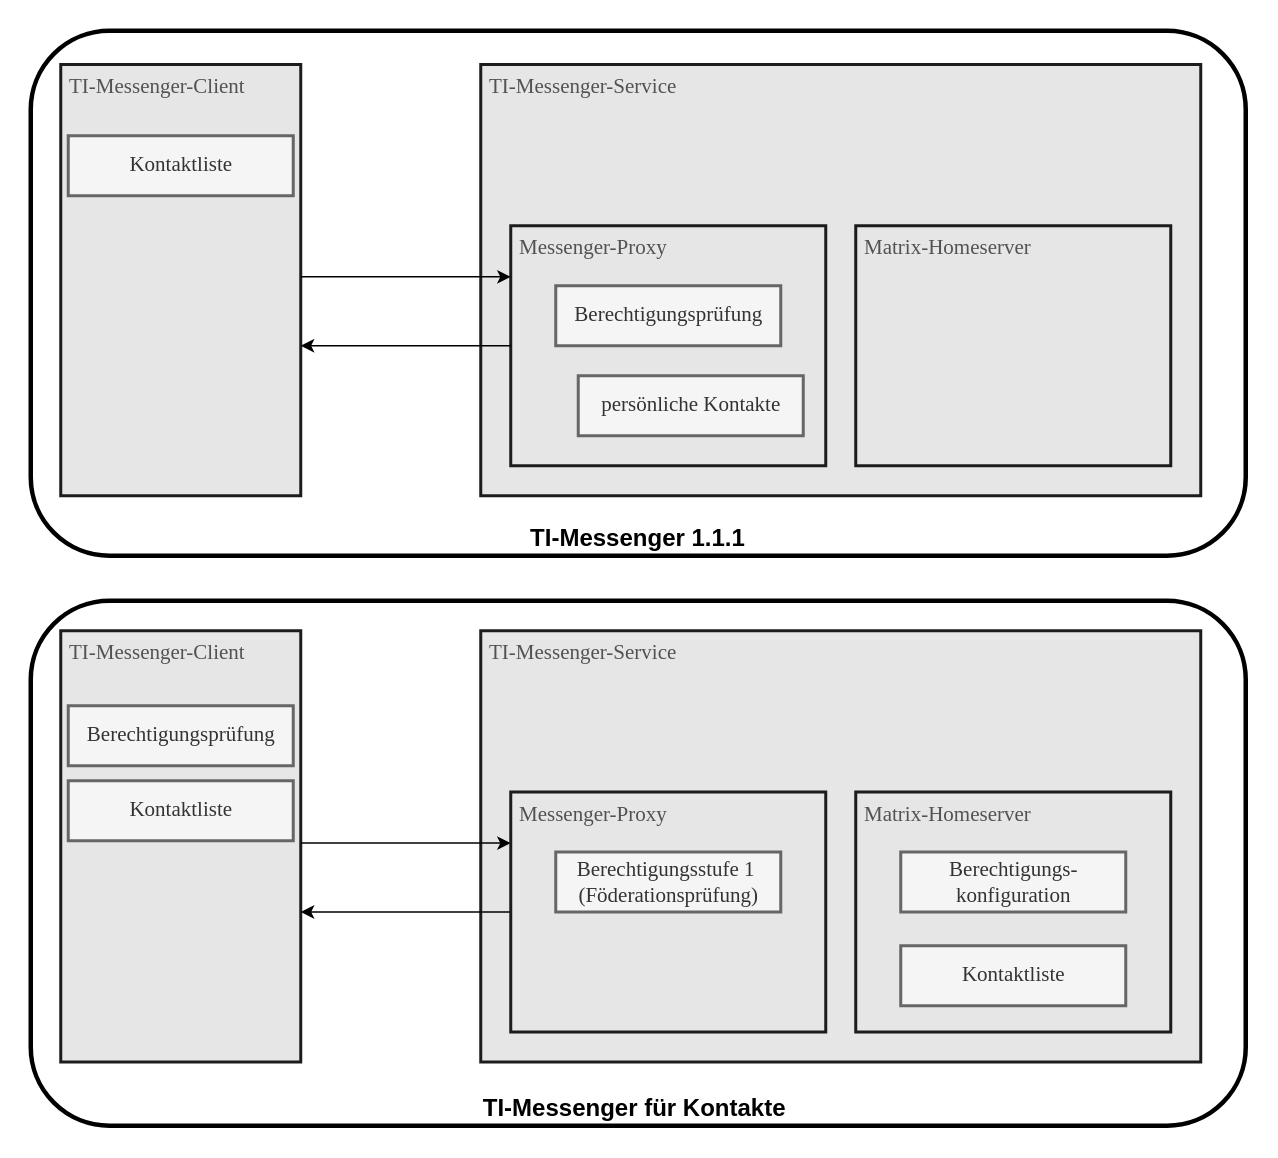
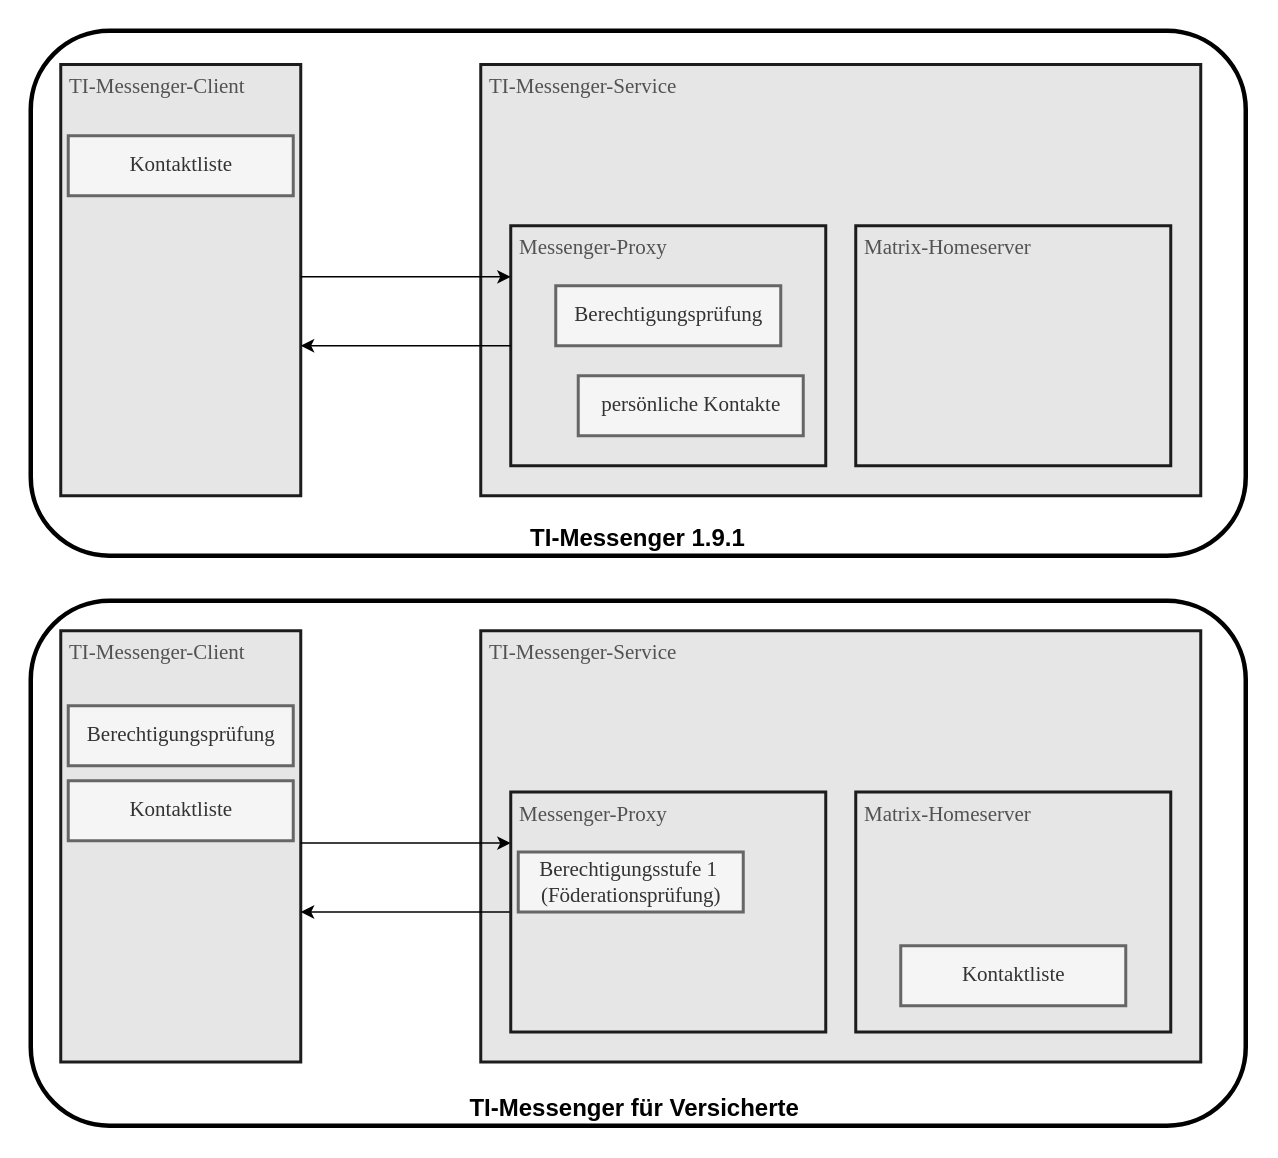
  <mxCell id="0" />
  <mxCell id="1" parent="0" />
- <mxCell id="2" value="TI-Messenger für Kontakte&amp;nbsp;" style="rounded=1;whiteSpace=wrap;html=1;fillColor=none;verticalAlign=bottom;fontSize=16;fontStyle=1;strokeWidth=3;" parent="1" vertex="1"><mxGeometry x="20" y="400" width="810" height="350" as="geometry" /></mxCell>
- <mxCell id="3" value="&lt;b&gt;&lt;font style=&quot;font-size: 16px;&quot;&gt;TI-Messenger 1.1.1&lt;/font&gt;&lt;/b&gt;" style="rounded=1;whiteSpace=wrap;html=1;fillColor=none;verticalAlign=bottom;strokeWidth=3;" parent="1" vertex="1"><mxGeometry x="20" y="20" width="810" height="350" as="geometry" /></mxCell>
+ <mxCell id="2" value="TI-Messenger für Versicherte&amp;nbsp;" style="rounded=1;whiteSpace=wrap;html=1;fillColor=none;verticalAlign=bottom;fontSize=16;fontStyle=1;strokeWidth=3;" parent="1" vertex="1"><mxGeometry x="20" y="400" width="810" height="350" as="geometry" /></mxCell>
+ <mxCell id="3" value="&lt;b&gt;&lt;font style=&quot;font-size: 16px;&quot;&gt;TI-Messenger 1.9.1&lt;/font&gt;&lt;/b&gt;" style="rounded=1;whiteSpace=wrap;html=1;fillColor=none;verticalAlign=bottom;strokeWidth=3;" parent="1" vertex="1"><mxGeometry x="20" y="20" width="810" height="350" as="geometry" /></mxCell>
  <mxCell id="4" value="TI-Messenger-Service" style="html=1;strokeColor=#1C1C1C;fillColor=#E6E6E6;fontFamily=Tahoma;fontSize=14;fontColor=#525252;align=left;verticalAlign=top;spacingLeft=4;strokeWidth=2;" parent="1" vertex="1"><mxGeometry x="320" y="42.5" width="480" height="287.5" as="geometry" /></mxCell>
  <mxCell id="5" value="Matrix-Homeserver" style="html=1;strokeColor=#1C1C1C;fillColor=#E6E6E6;fontFamily=Tahoma;fontSize=14;fontColor=#525252;align=left;verticalAlign=top;spacingLeft=4;strokeWidth=2;" parent="1" vertex="1"><mxGeometry x="570" y="150" width="210" height="160" as="geometry" /></mxCell>
  <mxCell id="6" value="TI-Messenger-Client" style="html=1;strokeColor=#1C1C1C;fillColor=#E6E6E6;fontFamily=Tahoma;fontSize=14;fontColor=#525252;align=left;verticalAlign=top;spacingLeft=4;strokeWidth=2;" parent="1" vertex="1"><mxGeometry x="40" y="42.5" width="160" height="287.5" as="geometry" /></mxCell>
  <mxCell id="7" value="" style="group" parent="1" vertex="1" connectable="0"><mxGeometry x="340" y="150" width="210" height="160" as="geometry" /></mxCell>
  <mxCell id="8" value="Messenger-Proxy" style="html=1;strokeColor=#1C1C1C;fillColor=#E6E6E6;fontFamily=Tahoma;fontSize=14;fontColor=#525252;align=left;verticalAlign=top;spacingLeft=4;strokeWidth=2;" parent="7" vertex="1"><mxGeometry width="210" height="160" as="geometry" /></mxCell>
  <mxCell id="9" value="Berechtigungsprüfung" style="html=1;strokeColor=#666666;fillColor=#f5f5f5;fontFamily=Tahoma;fontSize=14;align=center;strokeWidth=2;fontColor=#333333;" parent="7" vertex="1"><mxGeometry x="30" y="40" width="150" height="40" as="geometry" /></mxCell>
  <mxCell id="10" value="persönliche Kontakte" style="html=1;strokeColor=#666666;fillColor=#f5f5f5;fontFamily=Tahoma;fontSize=14;align=center;strokeWidth=2;fontColor=#333333;" parent="7" vertex="1"><mxGeometry x="45" y="100" width="150" height="40" as="geometry" /></mxCell>
  <mxCell id="11" style="edgeStyle=none;html=1;entryX=0;entryY=0.213;entryDx=0;entryDy=0;entryPerimeter=0;" parent="1" target="8" edge="1"><mxGeometry relative="1" as="geometry"><mxPoint x="200" y="184" as="sourcePoint" /><mxPoint x="340" y="184.08" as="targetPoint" /></mxGeometry></mxCell>
  <mxCell id="12" style="edgeStyle=none;html=1;" parent="1" source="8" edge="1"><mxGeometry relative="1" as="geometry"><mxPoint x="340" y="228.746" as="sourcePoint" /><mxPoint x="200" y="230" as="targetPoint" /></mxGeometry></mxCell>
  <mxCell id="13" value="TI-Messenger-Service" style="html=1;strokeColor=#1C1C1C;fillColor=#E6E6E6;fontFamily=Tahoma;fontSize=14;fontColor=#525252;align=left;verticalAlign=top;spacingLeft=4;strokeWidth=2;" parent="1" vertex="1"><mxGeometry x="320" y="420" width="480" height="287.5" as="geometry" /></mxCell>
  <mxCell id="14" value="Matrix-Homeserver" style="html=1;strokeColor=#1C1C1C;fillColor=#E6E6E6;fontFamily=Tahoma;fontSize=14;fontColor=#525252;align=left;verticalAlign=top;spacingLeft=4;strokeWidth=2;" parent="1" vertex="1"><mxGeometry x="570" y="527.5" width="210" height="160" as="geometry" /></mxCell>
  <mxCell id="15" value="TI-Messenger-Client" style="html=1;strokeColor=#1C1C1C;fillColor=#E6E6E6;fontFamily=Tahoma;fontSize=14;fontColor=#525252;align=left;verticalAlign=top;spacingLeft=4;strokeWidth=2;" parent="1" vertex="1"><mxGeometry x="40" y="420" width="160" height="287.5" as="geometry" /></mxCell>
  <mxCell id="16" style="edgeStyle=none;html=1;entryX=0;entryY=0.213;entryDx=0;entryDy=0;entryPerimeter=0;" parent="1" target="18" edge="1"><mxGeometry relative="1" as="geometry"><mxPoint x="200" y="561.5" as="sourcePoint" /><mxPoint x="340" y="561.58" as="targetPoint" /></mxGeometry></mxCell>
  <mxCell id="17" style="edgeStyle=none;html=1;" parent="1" source="18" edge="1"><mxGeometry relative="1" as="geometry"><mxPoint x="340" y="606.246" as="sourcePoint" /><mxPoint x="200" y="607.5" as="targetPoint" /></mxGeometry></mxCell>
  <mxCell id="18" value="Messenger-Proxy" style="html=1;strokeColor=#1C1C1C;fillColor=#E6E6E6;fontFamily=Tahoma;fontSize=14;fontColor=#525252;align=left;verticalAlign=top;spacingLeft=4;strokeWidth=2;" parent="1" vertex="1"><mxGeometry x="340" y="527.5" width="210" height="160" as="geometry" /></mxCell>
- <mxCell id="19" value="Berechtigungsstufe 1&amp;nbsp;&lt;br&gt;(Föderationsprüfung)" style="html=1;strokeColor=#666666;fillColor=#f5f5f5;fontFamily=Tahoma;fontSize=14;align=center;strokeWidth=2;fontColor=#333333;" parent="1" vertex="1"><mxGeometry x="370" y="567.5" width="150" height="40" as="geometry" /></mxCell>
+ <mxCell id="19" value="Berechtigungsstufe 1&amp;nbsp;&lt;br&gt;(Föderationsprüfung)" style="html=1;strokeColor=#666666;fillColor=#f5f5f5;fontFamily=Tahoma;fontSize=14;align=center;strokeWidth=2;fontColor=#333333;" parent="1" vertex="1"><mxGeometry x="345" y="567.5" width="150" height="40" as="geometry" /></mxCell>
  <mxCell id="20" value="Kontaktliste" style="html=1;strokeColor=#666666;fillColor=#f5f5f5;fontFamily=Tahoma;fontSize=14;align=center;strokeWidth=2;fontColor=#333333;" parent="1" vertex="1"><mxGeometry x="600" y="630" width="150" height="40" as="geometry" /></mxCell>
  <mxCell id="21" value="Berechtigungsprüfung" style="html=1;strokeColor=#666666;fillColor=#f5f5f5;fontFamily=Tahoma;fontSize=14;align=center;strokeWidth=2;fontColor=#333333;" parent="1" vertex="1"><mxGeometry x="45" y="470" width="150" height="40" as="geometry" /></mxCell>
- <mxCell id="22" value="Berechtigungs-&lt;br&gt;konfiguration" style="html=1;strokeColor=#666666;fillColor=#f5f5f5;fontFamily=Tahoma;fontSize=14;align=center;strokeWidth=2;fontColor=#333333;" parent="1" vertex="1"><mxGeometry x="600" y="567.5" width="150" height="40" as="geometry" /></mxCell>
  <mxCell id="23" value="Kontaktliste" style="html=1;strokeColor=#666666;fillColor=#f5f5f5;fontFamily=Tahoma;fontSize=14;align=center;strokeWidth=2;fontColor=#333333;" vertex="1" parent="1"><mxGeometry x="45" y="520" width="150" height="40" as="geometry" /></mxCell>
  <mxCell id="24" value="Kontaktliste" style="html=1;strokeColor=#666666;fillColor=#f5f5f5;fontFamily=Tahoma;fontSize=14;align=center;strokeWidth=2;fontColor=#333333;" vertex="1" parent="1"><mxGeometry x="45" y="90" width="150" height="40" as="geometry" /></mxCell>
